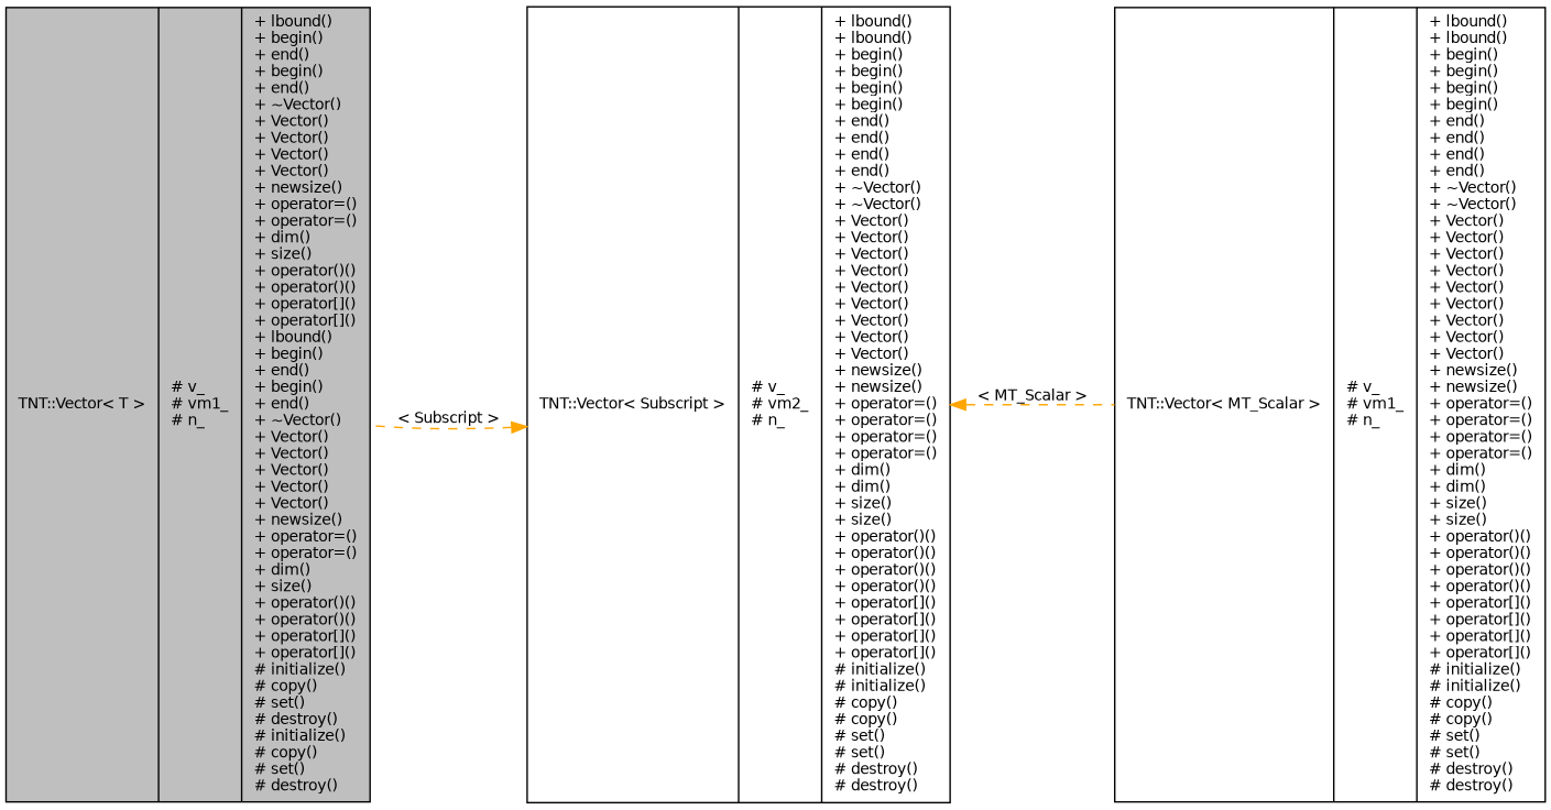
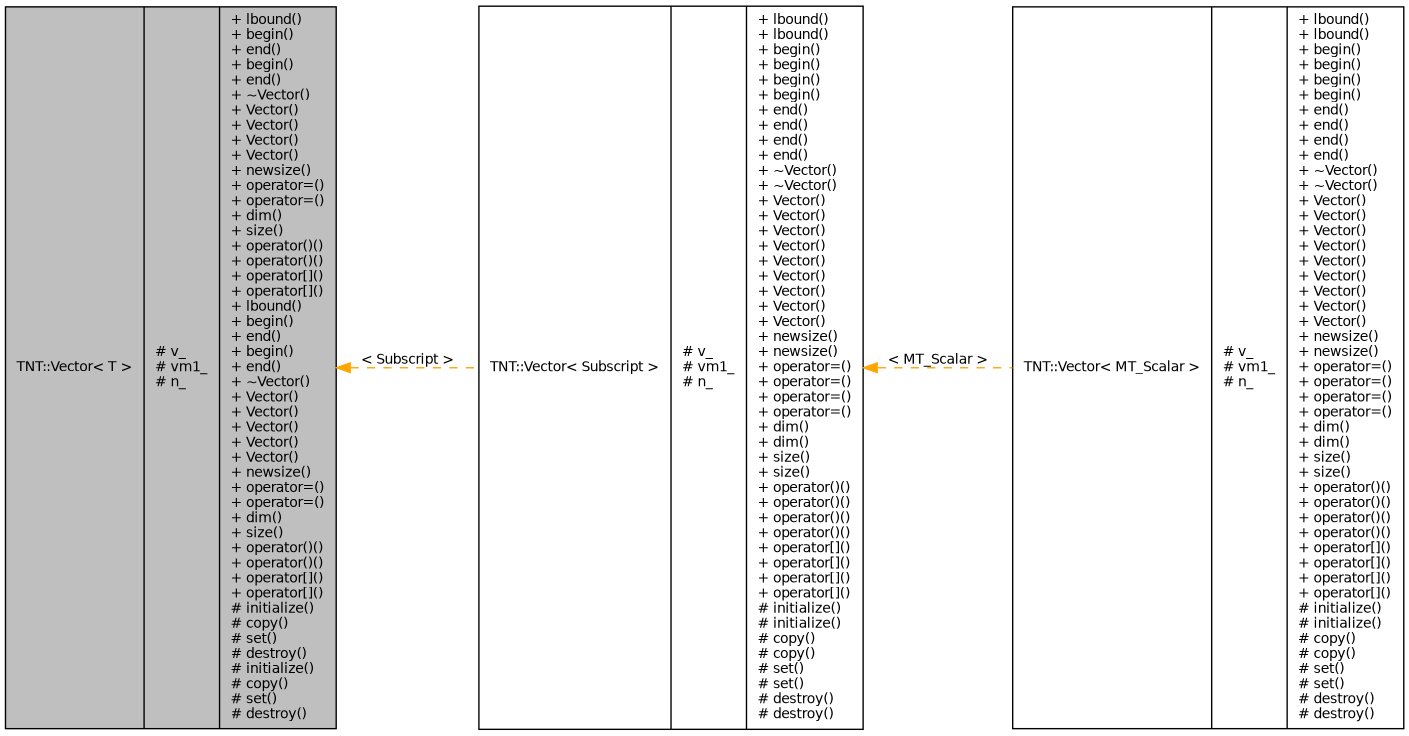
  digraph {
    rankdir=LR
    node [color=black fillcolor=white fontname=Helvetica fontsize=10 shape=record style=filled]
    edge [color=orange dir=back fontname=Helvetica fontsize=10 labelfontname=Helvetica labelfontsize=10 style=dashed]
    n1 [fillcolor=grey75 fontcolor=black height=0.2 label="{TNT::Vector\< T \>\n|# v_\l# vm1_\l# n_\l|+ lbound()\l+ begin()\l+ end()\l+ begin()\l+ end()\l+ ~Vector()\l+ Vector()\l+ Vector()\l+ Vector()\l+ Vector()\l+ newsize()\l+ operator=()\l+ operator=()\l+ dim()\l+ size()\l+ operator()()\l+ operator()()\l+ operator[]()\l+ operator[]()\l+ lbound()\l+ begin()\l+ end()\l+ begin()\l+ end()\l+ ~Vector()\l+ Vector()\l+ Vector()\l+ Vector()\l+ Vector()\l+ Vector()\l+ newsize()\l+ operator=()\l+ operator=()\l+ dim()\l+ size()\l+ operator()()\l+ operator()()\l+ operator[]()\l+ operator[]()\l# initialize()\l# copy()\l# set()\l# destroy()\l# initialize()\l# copy()\l# set()\l# destroy()\l}" width=0.4]
-   n2 [height=0.2 label="{TNT::Vector\< Subscript \>\n|# v_\l# vm2_\l# n_\l|+ lbound()\l+ lbound()\l+ begin()\l+ begin()\l+ begin()\l+ begin()\l+ end()\l+ end()\l+ end()\l+ end()\l+ ~Vector()\l+ ~Vector()\l+ Vector()\l+ Vector()\l+ Vector()\l+ Vector()\l+ Vector()\l+ Vector()\l+ Vector()\l+ Vector()\l+ Vector()\l+ newsize()\l+ newsize()\l+ operator=()\l+ operator=()\l+ operator=()\l+ operator=()\l+ dim()\l+ dim()\l+ size()\l+ size()\l+ operator()()\l+ operator()()\l+ operator()()\l+ operator()()\l+ operator[]()\l+ operator[]()\l+ operator[]()\l+ operator[]()\l# initialize()\l# initialize()\l# copy()\l# copy()\l# set()\l# set()\l# destroy()\l# destroy()\l}" width=0.4]
+   n2 [height=0.2 label="{TNT::Vector\< Subscript \>\n|# v_\l# vm1_\l# n_\l|+ lbound()\l+ lbound()\l+ begin()\l+ begin()\l+ begin()\l+ begin()\l+ end()\l+ end()\l+ end()\l+ end()\l+ ~Vector()\l+ ~Vector()\l+ Vector()\l+ Vector()\l+ Vector()\l+ Vector()\l+ Vector()\l+ Vector()\l+ Vector()\l+ Vector()\l+ Vector()\l+ newsize()\l+ newsize()\l+ operator=()\l+ operator=()\l+ operator=()\l+ operator=()\l+ dim()\l+ dim()\l+ size()\l+ size()\l+ operator()()\l+ operator()()\l+ operator()()\l+ operator()()\l+ operator[]()\l+ operator[]()\l+ operator[]()\l+ operator[]()\l# initialize()\l# initialize()\l# copy()\l# copy()\l# set()\l# set()\l# destroy()\l# destroy()\l}" width=0.4]
    n3 [height=0.2 label="{TNT::Vector\< MT_Scalar \>\n|# v_\l# vm1_\l# n_\l|+ lbound()\l+ lbound()\l+ begin()\l+ begin()\l+ begin()\l+ begin()\l+ end()\l+ end()\l+ end()\l+ end()\l+ ~Vector()\l+ ~Vector()\l+ Vector()\l+ Vector()\l+ Vector()\l+ Vector()\l+ Vector()\l+ Vector()\l+ Vector()\l+ Vector()\l+ Vector()\l+ newsize()\l+ newsize()\l+ operator=()\l+ operator=()\l+ operator=()\l+ operator=()\l+ dim()\l+ dim()\l+ size()\l+ size()\l+ operator()()\l+ operator()()\l+ operator()()\l+ operator()()\l+ operator[]()\l+ operator[]()\l+ operator[]()\l+ operator[]()\l# initialize()\l# initialize()\l# copy()\l# copy()\l# set()\l# set()\l# destroy()\l# destroy()\l}" width=0.4]
-   n2 -> n1 [label="\< Subscript \>"]
+   n1 -> n2 [label="\< Subscript \>"]
    n2 -> n3 [label="\< MT_Scalar \>"]
  }
